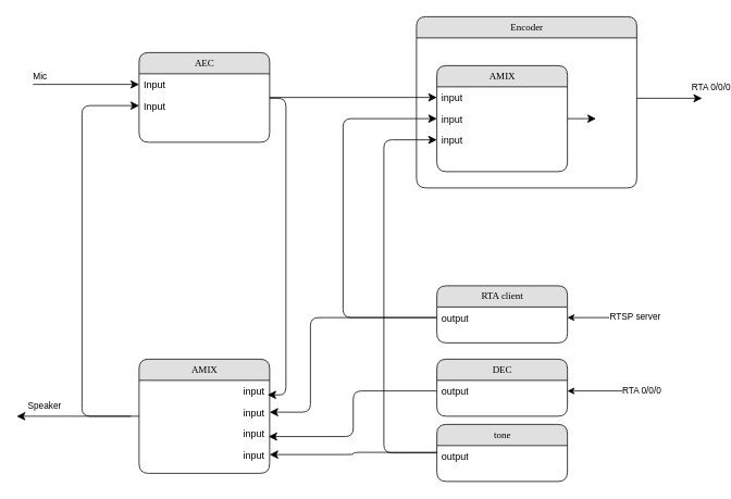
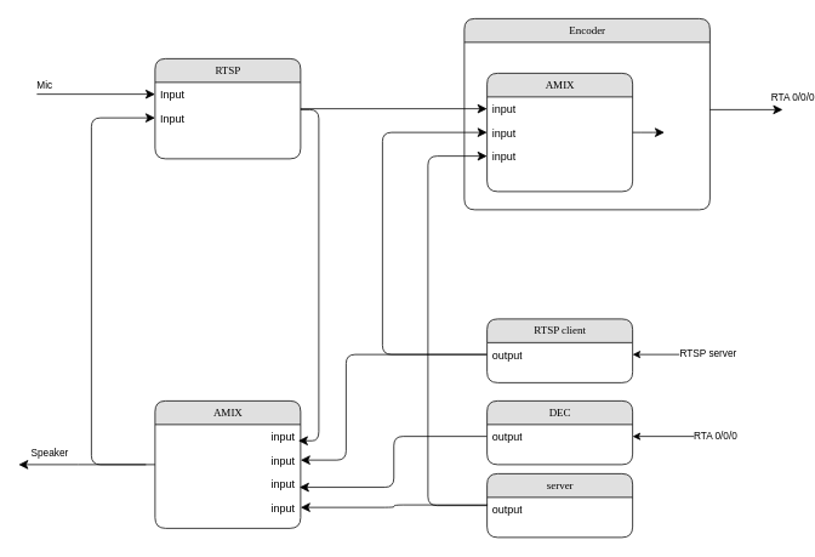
  <mxCell id="0" />
  <mxCell id="1" parent="0" />
  <mxCell id="2" value="Encoder" style="swimlane;html=1;fontStyle=0;childLayout=stackLayout;horizontal=1;startSize=26;fillColor=#e0e0e0;horizontalStack=0;resizeParent=1;resizeLast=0;collapsible=1;marginBottom=0;swimlaneFillColor=#ffffff;align=center;rounded=1;shadow=0;comic=0;labelBackgroundColor=none;strokeWidth=1;fontFamily=Verdana;fontSize=12" vertex="1" parent="1"><mxGeometry x="510" y="20" width="270" height="210" as="geometry" /></mxCell>
- <mxCell id="3" value="AEC" style="swimlane;html=1;fontStyle=0;childLayout=stackLayout;horizontal=1;startSize=26;fillColor=#e0e0e0;horizontalStack=0;resizeParent=1;resizeLast=0;collapsible=1;marginBottom=0;swimlaneFillColor=#ffffff;align=center;rounded=1;shadow=0;comic=0;labelBackgroundColor=none;strokeWidth=1;fontFamily=Verdana;fontSize=12" parent="1" vertex="1"><mxGeometry x="170" y="64" width="160" height="110" as="geometry"><mxRectangle x="150" y="280" width="60" height="30" as="alternateBounds" /></mxGeometry></mxCell>
+ <mxCell id="3" value="RTSP" style="swimlane;html=1;fontStyle=0;childLayout=stackLayout;horizontal=1;startSize=26;fillColor=#e0e0e0;horizontalStack=0;resizeParent=1;resizeLast=0;collapsible=1;marginBottom=0;swimlaneFillColor=#ffffff;align=center;rounded=1;shadow=0;comic=0;labelBackgroundColor=none;strokeWidth=1;fontFamily=Verdana;fontSize=12" parent="1" vertex="1"><mxGeometry x="170" y="64" width="160" height="110" as="geometry"><mxRectangle x="150" y="280" width="60" height="30" as="alternateBounds" /></mxGeometry></mxCell>
  <mxCell id="4" value="Input" style="text;html=1;strokeColor=none;fillColor=none;spacingLeft=4;spacingRight=4;whiteSpace=wrap;overflow=hidden;rotatable=0;points=[[0,0.5],[1,0.5]];portConstraint=eastwest;" parent="3" vertex="1"><mxGeometry y="26" width="160" height="26" as="geometry" /></mxCell>
  <mxCell id="5" value="Input" style="text;html=1;strokeColor=none;fillColor=none;spacingLeft=4;spacingRight=4;whiteSpace=wrap;overflow=hidden;rotatable=0;points=[[0,0.5],[1,0.5]];portConstraint=eastwest;" parent="3" vertex="1"><mxGeometry y="52" width="160" height="26" as="geometry" /></mxCell>
  <mxCell id="6" value="AMIX" style="swimlane;html=1;fontStyle=0;childLayout=stackLayout;horizontal=1;startSize=26;fillColor=#e0e0e0;horizontalStack=0;resizeParent=1;resizeLast=0;collapsible=1;marginBottom=0;swimlaneFillColor=#ffffff;align=center;rounded=1;shadow=0;comic=0;labelBackgroundColor=none;strokeWidth=1;fontFamily=Verdana;fontSize=12" parent="1" vertex="1"><mxGeometry x="170" y="440" width="160" height="140" as="geometry" /></mxCell>
  <mxCell id="7" value="input" style="text;html=1;strokeColor=none;fillColor=none;spacingLeft=4;spacingRight=4;whiteSpace=wrap;overflow=hidden;rotatable=0;points=[[0,0.5],[1,0.5]];portConstraint=eastwest;align=right;" parent="6" vertex="1"><mxGeometry y="26" width="160" height="26" as="geometry" /></mxCell>
  <mxCell id="8" value="input" style="text;html=1;strokeColor=none;fillColor=none;spacingLeft=4;spacingRight=4;whiteSpace=wrap;overflow=hidden;rotatable=0;points=[[0,0.5],[1,0.5]];portConstraint=eastwest;align=right;" parent="6" vertex="1"><mxGeometry y="52" width="160" height="26" as="geometry" /></mxCell>
  <mxCell id="9" value="input" style="text;html=1;strokeColor=none;fillColor=none;spacingLeft=4;spacingRight=4;whiteSpace=wrap;overflow=hidden;rotatable=0;points=[[0,0.5],[1,0.5]];portConstraint=eastwest;align=right;" parent="6" vertex="1"><mxGeometry y="78" width="160" height="26" as="geometry" /></mxCell>
  <mxCell id="10" value="input" style="text;html=1;strokeColor=none;fillColor=none;spacingLeft=4;spacingRight=4;whiteSpace=wrap;overflow=hidden;rotatable=0;points=[[0,0.5],[1,0.5]];portConstraint=eastwest;align=right;" parent="6" vertex="1"><mxGeometry y="104" width="160" height="26" as="geometry" /></mxCell>
  <mxCell id="11" value="AMIX" style="swimlane;html=1;fontStyle=0;childLayout=stackLayout;horizontal=1;startSize=26;fillColor=#e0e0e0;horizontalStack=0;resizeParent=1;resizeLast=0;collapsible=1;marginBottom=0;swimlaneFillColor=#ffffff;align=center;rounded=1;shadow=0;comic=0;labelBackgroundColor=none;strokeWidth=1;fontFamily=Verdana;fontSize=12" parent="1" vertex="1"><mxGeometry x="535" y="80" width="160" height="130" as="geometry" /></mxCell>
  <mxCell id="12" value="input&lt;div&gt;&lt;br&gt;&lt;/div&gt;" style="text;html=1;strokeColor=none;fillColor=none;spacingLeft=4;spacingRight=4;whiteSpace=wrap;overflow=hidden;rotatable=0;points=[[0,0.5],[1,0.5]];portConstraint=eastwest;" parent="11" vertex="1"><mxGeometry y="26" width="160" height="26" as="geometry" /></mxCell>
  <mxCell id="13" value="input&lt;div&gt;&lt;br&gt;&lt;/div&gt;" style="text;html=1;strokeColor=none;fillColor=none;spacingLeft=4;spacingRight=4;whiteSpace=wrap;overflow=hidden;rotatable=0;points=[[0,0.5],[1,0.5]];portConstraint=eastwest;" parent="11" vertex="1"><mxGeometry y="52" width="160" height="26" as="geometry" /></mxCell>
  <mxCell id="14" value="input&lt;div&gt;&lt;br&gt;&lt;/div&gt;" style="text;html=1;strokeColor=none;fillColor=none;spacingLeft=4;spacingRight=4;whiteSpace=wrap;overflow=hidden;rotatable=0;points=[[0,0.5],[1,0.5]];portConstraint=eastwest;" vertex="1" parent="11"><mxGeometry y="78" width="160" height="26" as="geometry" /></mxCell>
  <mxCell id="15" style="edgeStyle=orthogonalEdgeStyle;html=1;labelBackgroundColor=none;startFill=0;startSize=8;endFill=1;endSize=8;fontFamily=Verdana;fontSize=12;" parent="1" target="5" edge="1"><mxGeometry relative="1" as="geometry"><Array as="points"><mxPoint x="100" y="510" /><mxPoint x="100" y="129" /></Array><mxPoint x="160" y="510" as="sourcePoint" /><mxPoint x="160" y="129" as="targetPoint" /></mxGeometry></mxCell>
  <mxCell id="16" style="edgeStyle=orthogonalEdgeStyle;html=1;labelBackgroundColor=none;startFill=0;startSize=8;endFill=1;endSize=8;fontFamily=Verdana;fontSize=12;entryX=0.984;entryY=0.686;entryDx=0;entryDy=0;entryPerimeter=0;" parent="1" source="3" target="7" edge="1"><mxGeometry relative="1" as="geometry"><Array as="points"><mxPoint x="350" y="120" /><mxPoint x="350" y="484" /></Array><mxPoint x="350" y="130" as="sourcePoint" /><mxPoint x="508.034" y="260" as="targetPoint" /></mxGeometry></mxCell>
  <mxCell id="17" style="edgeStyle=orthogonalEdgeStyle;html=1;labelBackgroundColor=none;startFill=0;startSize=8;endFill=1;endSize=8;fontFamily=Verdana;fontSize=12;" parent="1" source="3" target="12" edge="1"><mxGeometry relative="1" as="geometry"><Array as="points" /><mxPoint x="320" y="154.67" as="sourcePoint" /><mxPoint x="560" y="154.67" as="targetPoint" /></mxGeometry></mxCell>
  <mxCell id="18" style="edgeStyle=orthogonalEdgeStyle;html=1;labelBackgroundColor=none;startFill=0;startSize=8;endFill=1;endSize=8;fontFamily=Verdana;fontSize=12;" parent="1" source="13" edge="1"><mxGeometry relative="1" as="geometry"><mxPoint x="730" y="145" as="targetPoint" /></mxGeometry></mxCell>
  <mxCell id="19" style="edgeStyle=orthogonalEdgeStyle;html=1;labelBackgroundColor=none;startFill=0;startSize=8;endFill=1;endSize=8;fontFamily=Verdana;fontSize=12;entryX=1;entryY=0.5;entryDx=0;entryDy=0;" parent="1" target="8" edge="1" source="31"><mxGeometry relative="1" as="geometry"><mxPoint x="450" y="430" as="targetPoint" /><mxPoint x="580" y="430" as="sourcePoint" /><Array as="points"><mxPoint x="380" y="389" /><mxPoint x="380" y="505" /></Array></mxGeometry></mxCell>
  <mxCell id="20" style="edgeStyle=orthogonalEdgeStyle;html=1;labelBackgroundColor=none;startFill=0;startSize=8;endFill=1;endSize=8;fontFamily=Verdana;fontSize=12;" parent="1" edge="1" target="4"><mxGeometry relative="1" as="geometry"><mxPoint x="220" y="127.66" as="targetPoint" /><mxPoint x="40" y="103" as="sourcePoint" /><Array as="points"><mxPoint x="40" y="103" /></Array></mxGeometry></mxCell>
  <mxCell id="21" value="Mic&amp;nbsp;" style="edgeLabel;html=1;align=center;verticalAlign=middle;resizable=0;points=[];" vertex="1" connectable="0" parent="20"><mxGeometry x="-0.859" y="2" relative="1" as="geometry"><mxPoint y="-9" as="offset" /></mxGeometry></mxCell>
  <mxCell id="22" style="edgeStyle=orthogonalEdgeStyle;html=1;labelBackgroundColor=none;startFill=0;startSize=8;endFill=1;endSize=8;fontFamily=Verdana;fontSize=12;" parent="1" source="6" edge="1"><mxGeometry relative="1" as="geometry"><mxPoint x="20" y="510" as="targetPoint" /><Array as="points" /><mxPoint x="140" y="510" as="sourcePoint" /></mxGeometry></mxCell>
  <mxCell id="23" value="Speaker" style="edgeLabel;html=1;align=center;verticalAlign=middle;resizable=0;points=[];" vertex="1" connectable="0" parent="22"><mxGeometry x="0.067" y="1" relative="1" as="geometry"><mxPoint x="-37" y="-15" as="offset" /></mxGeometry></mxCell>
  <mxCell id="24" style="edgeStyle=orthogonalEdgeStyle;html=1;labelBackgroundColor=none;startFill=0;startSize=8;endFill=1;endSize=8;fontFamily=Verdana;fontSize=12;entryX=0.992;entryY=0.651;entryDx=0;entryDy=0;entryPerimeter=0;" edge="1" parent="1" source="36" target="9"><mxGeometry relative="1" as="geometry"><mxPoint x="380" y="504.66" as="targetPoint" /><mxPoint x="550" y="504.66" as="sourcePoint" /><Array as="points" /></mxGeometry></mxCell>
- <mxCell id="25" value="tone" style="swimlane;html=1;fontStyle=0;childLayout=stackLayout;horizontal=1;startSize=26;fillColor=#e0e0e0;horizontalStack=0;resizeParent=1;resizeLast=0;collapsible=1;marginBottom=0;swimlaneFillColor=#ffffff;align=center;rounded=1;shadow=0;comic=0;labelBackgroundColor=none;strokeWidth=1;fontFamily=Verdana;fontSize=12" vertex="1" parent="1"><mxGeometry x="535" y="520" width="160" height="70" as="geometry" /></mxCell>
+ <mxCell id="25" value="server" style="swimlane;html=1;fontStyle=0;childLayout=stackLayout;horizontal=1;startSize=26;fillColor=#e0e0e0;horizontalStack=0;resizeParent=1;resizeLast=0;collapsible=1;marginBottom=0;swimlaneFillColor=#ffffff;align=center;rounded=1;shadow=0;comic=0;labelBackgroundColor=none;strokeWidth=1;fontFamily=Verdana;fontSize=12" vertex="1" parent="1"><mxGeometry x="535" y="520" width="160" height="70" as="geometry" /></mxCell>
  <mxCell id="26" value="output&lt;div&gt;&lt;br&gt;&lt;/div&gt;" style="text;html=1;strokeColor=none;fillColor=none;spacingLeft=4;spacingRight=4;whiteSpace=wrap;overflow=hidden;rotatable=0;points=[[0,0.5],[1,0.5]];portConstraint=eastwest;" vertex="1" parent="25"><mxGeometry y="26" width="160" height="26" as="geometry" /></mxCell>
  <mxCell id="27" style="edgeStyle=orthogonalEdgeStyle;html=1;labelBackgroundColor=none;startFill=0;startSize=8;endFill=1;endSize=8;fontFamily=Verdana;fontSize=12;exitX=0.004;exitY=0.318;exitDx=0;exitDy=0;exitPerimeter=0;entryX=1;entryY=0.5;entryDx=0;entryDy=0;" edge="1" parent="1" source="26" target="10"><mxGeometry relative="1" as="geometry"><mxPoint x="380" y="510" as="targetPoint" /><mxPoint x="560" y="519" as="sourcePoint" /><Array as="points" /></mxGeometry></mxCell>
  <mxCell id="28" style="edgeStyle=orthogonalEdgeStyle;html=1;labelBackgroundColor=none;startFill=0;startSize=8;endFill=1;endSize=8;fontFamily=Verdana;fontSize=12;entryX=0;entryY=0.5;entryDx=0;entryDy=0;" edge="1" parent="1" source="31" target="13"><mxGeometry relative="1" as="geometry"><mxPoint x="460" y="220" as="targetPoint" /><mxPoint x="481" y="604" as="sourcePoint" /><Array as="points"><mxPoint x="420" y="389" /><mxPoint x="420" y="145" /></Array></mxGeometry></mxCell>
  <mxCell id="29" value="" style="group" vertex="1" connectable="0" parent="1"><mxGeometry x="535" y="350" width="240" height="70" as="geometry" /></mxCell>
- <mxCell id="30" value="RTA client" style="swimlane;html=1;fontStyle=0;childLayout=stackLayout;horizontal=1;startSize=26;fillColor=#e0e0e0;horizontalStack=0;resizeParent=1;resizeLast=0;collapsible=1;marginBottom=0;swimlaneFillColor=#ffffff;align=center;rounded=1;shadow=0;comic=0;labelBackgroundColor=none;strokeWidth=1;fontFamily=Verdana;fontSize=12" parent="29" vertex="1"><mxGeometry width="160" height="70" as="geometry" /></mxCell>
+ <mxCell id="30" value="RTSP client" style="swimlane;html=1;fontStyle=0;childLayout=stackLayout;horizontal=1;startSize=26;fillColor=#e0e0e0;horizontalStack=0;resizeParent=1;resizeLast=0;collapsible=1;marginBottom=0;swimlaneFillColor=#ffffff;align=center;rounded=1;shadow=0;comic=0;labelBackgroundColor=none;strokeWidth=1;fontFamily=Verdana;fontSize=12" parent="29" vertex="1"><mxGeometry width="160" height="70" as="geometry" /></mxCell>
  <mxCell id="31" value="output&lt;div&gt;&lt;br&gt;&lt;/div&gt;" style="text;html=1;strokeColor=none;fillColor=none;spacingLeft=4;spacingRight=4;whiteSpace=wrap;overflow=hidden;rotatable=0;points=[[0,0.5],[1,0.5]];portConstraint=eastwest;" parent="30" vertex="1"><mxGeometry y="26" width="160" height="26" as="geometry" /></mxCell>
  <mxCell id="32" value="" style="endArrow=classic;html=1;rounded=0;entryX=1;entryY=0.5;entryDx=0;entryDy=0;" edge="1" parent="29" target="31"><mxGeometry width="50" height="50" relative="1" as="geometry"><mxPoint x="240" y="39" as="sourcePoint" /><mxPoint x="180" y="164.76" as="targetPoint" /></mxGeometry></mxCell>
  <mxCell id="33" value="RTSP server" style="edgeLabel;html=1;align=center;verticalAlign=middle;resizable=0;points=[];" vertex="1" connectable="0" parent="32"><mxGeometry x="-0.603" y="-2" relative="1" as="geometry"><mxPoint x="18" as="offset" /></mxGeometry></mxCell>
  <mxCell id="34" value="" style="group" vertex="1" connectable="0" parent="1"><mxGeometry x="535" y="440" width="250" height="70" as="geometry" /></mxCell>
  <mxCell id="35" value="DEC" style="swimlane;html=1;fontStyle=0;childLayout=stackLayout;horizontal=1;startSize=26;fillColor=#e0e0e0;horizontalStack=0;resizeParent=1;resizeLast=0;collapsible=1;marginBottom=0;swimlaneFillColor=#ffffff;align=center;rounded=1;shadow=0;comic=0;labelBackgroundColor=none;strokeWidth=1;fontFamily=Verdana;fontSize=12" vertex="1" parent="34"><mxGeometry width="160" height="70" as="geometry" /></mxCell>
  <mxCell id="36" value="output&lt;div&gt;&lt;br&gt;&lt;/div&gt;" style="text;html=1;strokeColor=none;fillColor=none;spacingLeft=4;spacingRight=4;whiteSpace=wrap;overflow=hidden;rotatable=0;points=[[0,0.5],[1,0.5]];portConstraint=eastwest;" vertex="1" parent="35"><mxGeometry y="26" width="160" height="26" as="geometry" /></mxCell>
  <mxCell id="37" value="" style="endArrow=classic;html=1;rounded=0;entryX=1;entryY=0.5;entryDx=0;entryDy=0;" edge="1" parent="34" target="36"><mxGeometry width="50" height="50" relative="1" as="geometry"><mxPoint x="250" y="39" as="sourcePoint" /><mxPoint x="310" y="40" as="targetPoint" /></mxGeometry></mxCell>
  <mxCell id="38" value="RTA 0/0/0" style="edgeLabel;html=1;align=center;verticalAlign=middle;resizable=0;points=[];" vertex="1" connectable="0" parent="37"><mxGeometry x="-0.603" y="-2" relative="1" as="geometry"><mxPoint x="18" as="offset" /></mxGeometry></mxCell>
  <mxCell id="39" style="edgeStyle=orthogonalEdgeStyle;html=1;labelBackgroundColor=none;startFill=0;startSize=8;endFill=1;endSize=8;fontFamily=Verdana;fontSize=12;" edge="1" parent="1" source="25" target="14"><mxGeometry relative="1" as="geometry"><mxPoint x="545" y="155" as="targetPoint" /><mxPoint x="545" y="399" as="sourcePoint" /><Array as="points"><mxPoint x="470" y="555" /><mxPoint x="470" y="171" /></Array></mxGeometry></mxCell>
  <mxCell id="40" style="edgeStyle=orthogonalEdgeStyle;html=1;labelBackgroundColor=none;startFill=0;startSize=8;endFill=1;endSize=8;fontFamily=Verdana;fontSize=12;" edge="1" parent="1"><mxGeometry relative="1" as="geometry"><mxPoint x="860" y="120" as="targetPoint" /><mxPoint x="780" y="120" as="sourcePoint" /></mxGeometry></mxCell>
  <mxCell id="41" value="RTA 0/0/0" style="edgeLabel;html=1;align=center;verticalAlign=middle;resizable=0;points=[];" vertex="1" connectable="0" parent="40"><mxGeometry x="0.883" y="1" relative="1" as="geometry"><mxPoint x="15" y="-13" as="offset" /></mxGeometry></mxCell>
